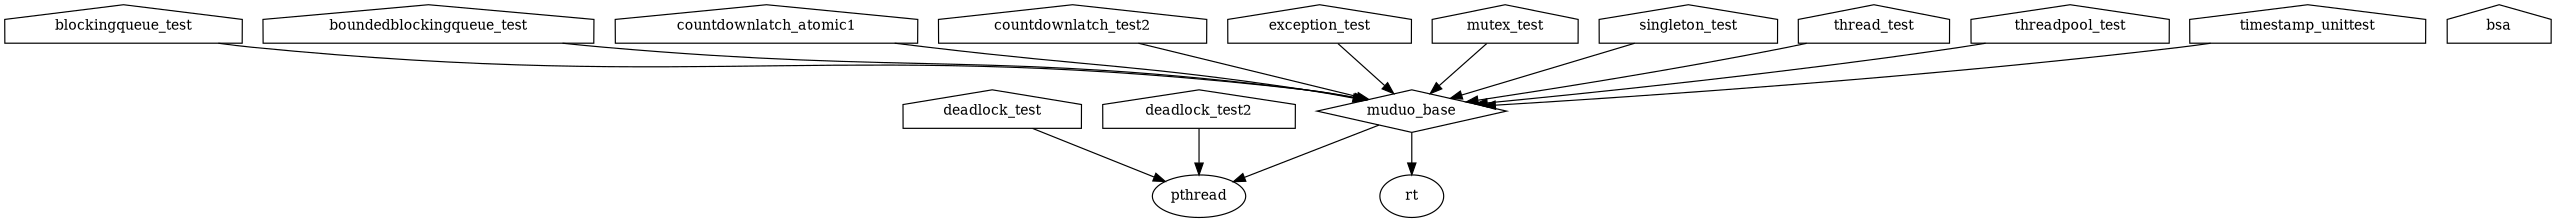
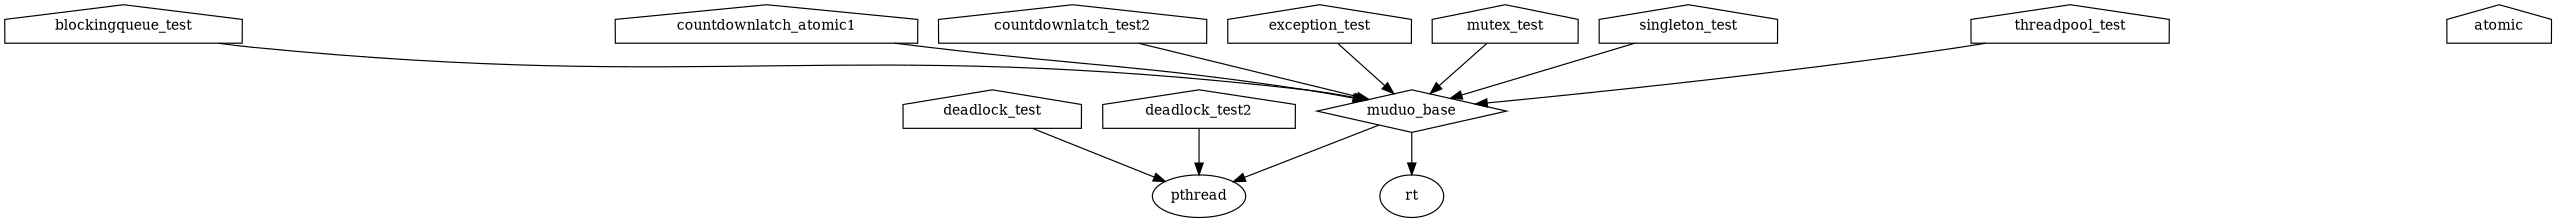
  digraph {
    node [fontsize=12 shape=house]
    n1 [label=muduo_base shape=diamond]
    n2 [label=pthread shape=ellipse]
    n3 [label=rt shape=ellipse]
    n4 [label=blockingqueue_test]
-   n5 [label=boundedblockingqueue_test]
-   n6 [label=bsa]
+   n6 [label=atomic]
    n7 [label=countdownlatch_atomic1]
    n8 [label=countdownlatch_test2]
    n9 [label=deadlock_test]
    n10 [label=deadlock_test2]
    n11 [label=exception_test]
    n12 [label=mutex_test]
    n13 [label=singleton_test]
-   n14 [label=thread_test]
    n15 [label=threadpool_test]
-   n16 [label=timestamp_unittest]
    n1 -> n2
    n1 -> n3
    n4 -> n1
-   n5 -> n1
    n7 -> n1
    n8 -> n1
    n9 -> n2
    n10 -> n2
    n11 -> n1
    n12 -> n1
    n13 -> n1
-   n14 -> n1
    n15 -> n1
-   n16 -> n1
  }
